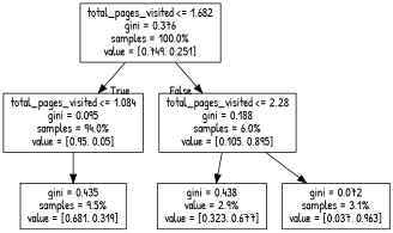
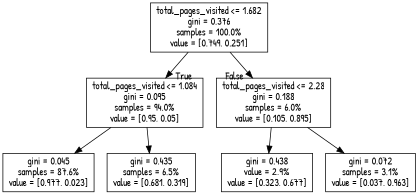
  digraph {
    fontname="Patrick Hand"
    rankdir=TB
    node [fontname="Patrick Hand" shape=box]
    edge [fontname="Patrick Hand"]
    n1 [label="total_pages_visited <= 1.682\ngini = 0.376\nsamples = 100.0%\nvalue = [0.749, 0.251]"]
    n2 [label="total_pages_visited <= 1.084\ngini = 0.095\nsamples = 94.0%\nvalue = [0.95, 0.05]"]
    n3 [label="total_pages_visited <= 2.28\ngini = 0.188\nsamples = 6.0%\nvalue = [0.105, 0.895]"]
-   n5 [label="gini = 0.435\nsamples = 9.5%\nvalue = [0.681, 0.319]"]
+   n4 [label="gini = 0.045\nsamples = 87.6%\nvalue = [0.977, 0.023]"]
+   n5 [label="gini = 0.435\nsamples = 6.5%\nvalue = [0.681, 0.319]"]
    n6 [label="gini = 0.438\nvalue = 2.9%\nvalue = [0.323, 0.677]"]
    n7 [label="gini = 0.072\nsamples = 3.1%\nvalue = [0.037, 0.963]"]
    n1 -> n2 [headlabel=True labelangle=-45 labeldistance=2.5]
    n1 -> n3 [headlabel=False labelangle=45 labeldistance=2.5]
+   n2 -> n4
    n2 -> n5
    n3 -> n6
    n3 -> n7
  }
